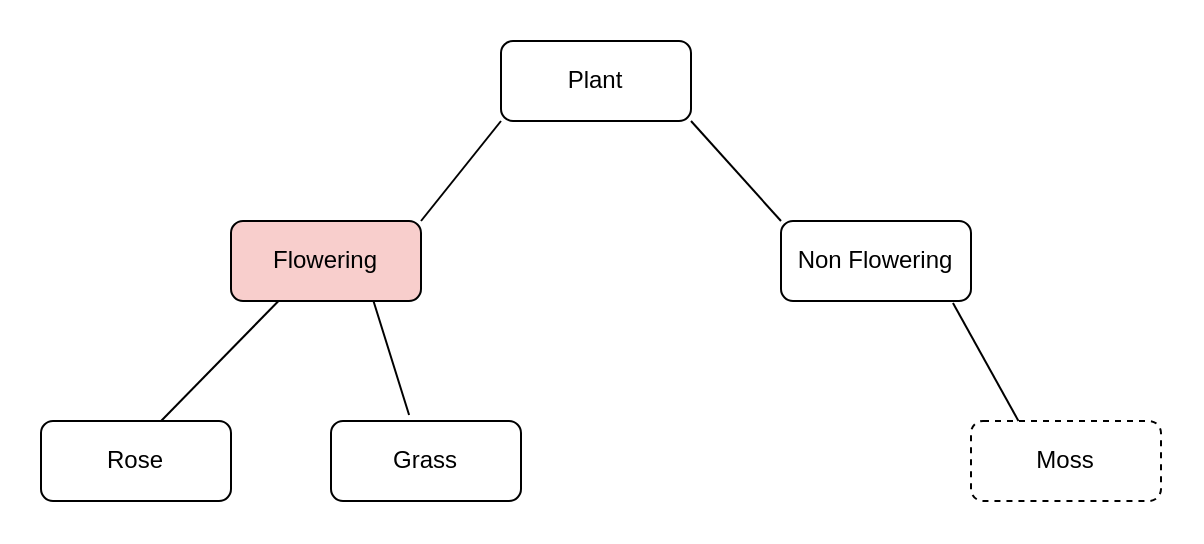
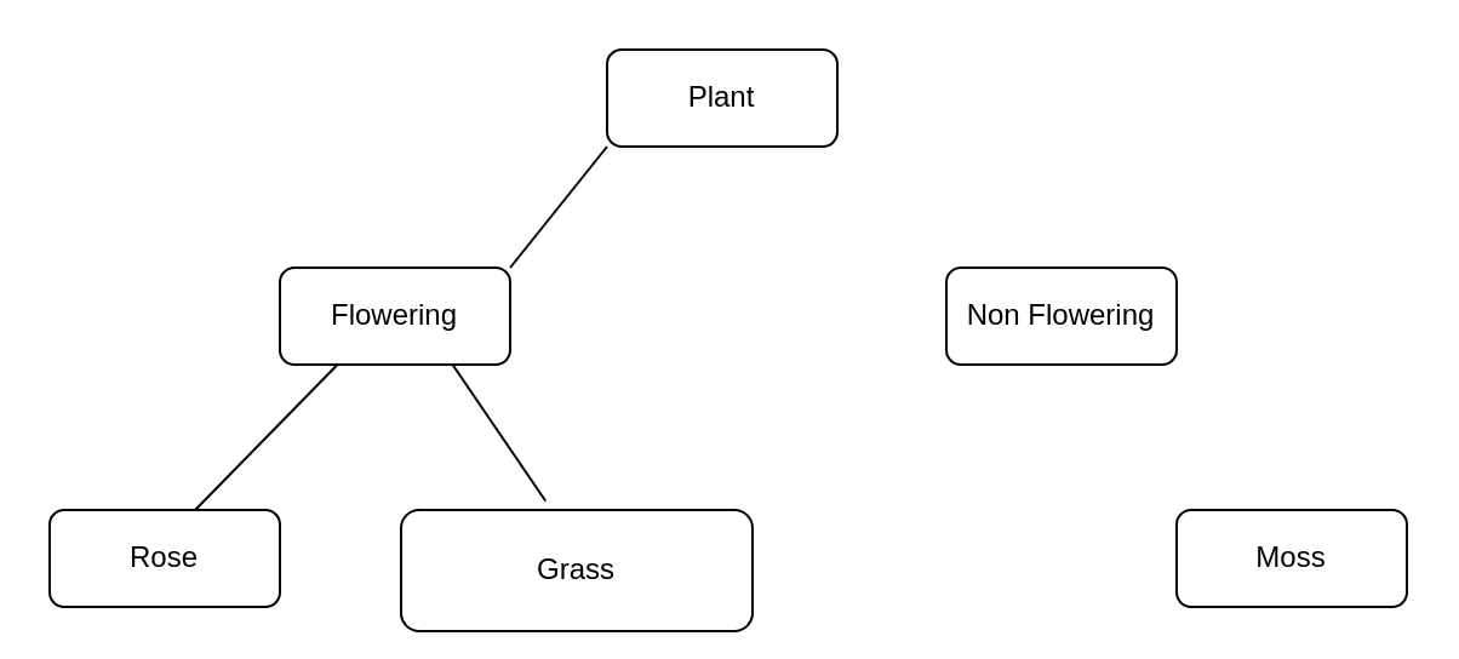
  <mxCell id="0" />
  <mxCell id="1" parent="0" />
  <mxCell id="2" value="Non Flowering" style="rounded=1;whiteSpace=wrap;html=1;" vertex="1" parent="1"><mxGeometry x="390" y="110" width="95" height="40" as="geometry" /></mxCell>
- <mxCell id="3" value="Moss" style="rounded=1;whiteSpace=wrap;html=1;dashed=1;" vertex="1" parent="1"><mxGeometry x="485" y="210" width="95" height="40" as="geometry" /></mxCell>
+ <mxCell id="3" value="Moss" style="rounded=1;whiteSpace=wrap;html=1;" vertex="1" parent="1"><mxGeometry x="485" y="210" width="95" height="40" as="geometry" /></mxCell>
  <mxCell id="4" value="Plant" style="rounded=1;whiteSpace=wrap;html=1;" vertex="1" parent="1"><mxGeometry x="250" y="20" width="95" height="40" as="geometry" /></mxCell>
- <mxCell id="5" value="Flowering" style="rounded=1;whiteSpace=wrap;html=1;fillColor=#f8cecc;" vertex="1" parent="1"><mxGeometry x="115" y="110" width="95" height="40" as="geometry" /></mxCell>
- <mxCell id="6" value="Grass" style="rounded=1;whiteSpace=wrap;html=1;" vertex="1" parent="1"><mxGeometry x="165" y="210" width="95" height="40" as="geometry" /></mxCell>
+ <mxCell id="5" value="Flowering" style="rounded=1;whiteSpace=wrap;html=1;" vertex="1" parent="1"><mxGeometry x="115" y="110" width="95" height="40" as="geometry" /></mxCell>
+ <mxCell id="6" value="Grass" style="rounded=1;whiteSpace=wrap;html=1;" vertex="1" parent="1"><mxGeometry x="165" y="210" width="145" height="50" as="geometry" /></mxCell>
  <mxCell id="7" value="Rose" style="rounded=1;whiteSpace=wrap;html=1;" vertex="1" parent="1"><mxGeometry x="20" y="210" width="95" height="40" as="geometry" /></mxCell>
  <mxCell id="8" value="" style="endArrow=none;html=1;rounded=0;entryX=0;entryY=1;entryDx=0;entryDy=0;exitX=1;exitY=0;exitDx=0;exitDy=0;" edge="1" parent="1" source="5" target="4"><mxGeometry width="50" height="50" relative="1" as="geometry"><mxPoint x="230" y="170" as="sourcePoint" /><mxPoint x="280" y="120" as="targetPoint" /></mxGeometry></mxCell>
- <mxCell id="9" value="" style="endArrow=none;html=1;rounded=0;entryX=0;entryY=0;entryDx=0;entryDy=0;exitX=1;exitY=1;exitDx=0;exitDy=0;" edge="1" parent="1" source="4" target="2"><mxGeometry width="50" height="50" relative="1" as="geometry"><mxPoint x="220" y="120" as="sourcePoint" /><mxPoint x="260" y="70" as="targetPoint" /></mxGeometry></mxCell>
  <mxCell id="10" value="" style="endArrow=none;html=1;rounded=0;entryX=0.75;entryY=1;entryDx=0;entryDy=0;exitX=0.411;exitY=-0.075;exitDx=0;exitDy=0;exitPerimeter=0;" edge="1" parent="1" source="6" target="5"><mxGeometry width="50" height="50" relative="1" as="geometry"><mxPoint x="230" y="130" as="sourcePoint" /><mxPoint x="270" y="80" as="targetPoint" /></mxGeometry></mxCell>
  <mxCell id="11" value="" style="endArrow=none;html=1;rounded=0;entryX=0.25;entryY=1;entryDx=0;entryDy=0;exitX=0.632;exitY=0;exitDx=0;exitDy=0;exitPerimeter=0;" edge="1" parent="1" source="7" target="5"><mxGeometry width="50" height="50" relative="1" as="geometry"><mxPoint x="240" y="140" as="sourcePoint" /><mxPoint x="280" y="90" as="targetPoint" /></mxGeometry></mxCell>
- <mxCell id="12" value="" style="endArrow=none;html=1;rounded=0;entryX=0.905;entryY=1.025;entryDx=0;entryDy=0;exitX=0.25;exitY=0;exitDx=0;exitDy=0;entryPerimeter=0;" edge="1" parent="1" source="3" target="2"><mxGeometry width="50" height="50" relative="1" as="geometry"><mxPoint x="250" y="150" as="sourcePoint" /><mxPoint x="290" y="100" as="targetPoint" /></mxGeometry></mxCell>
